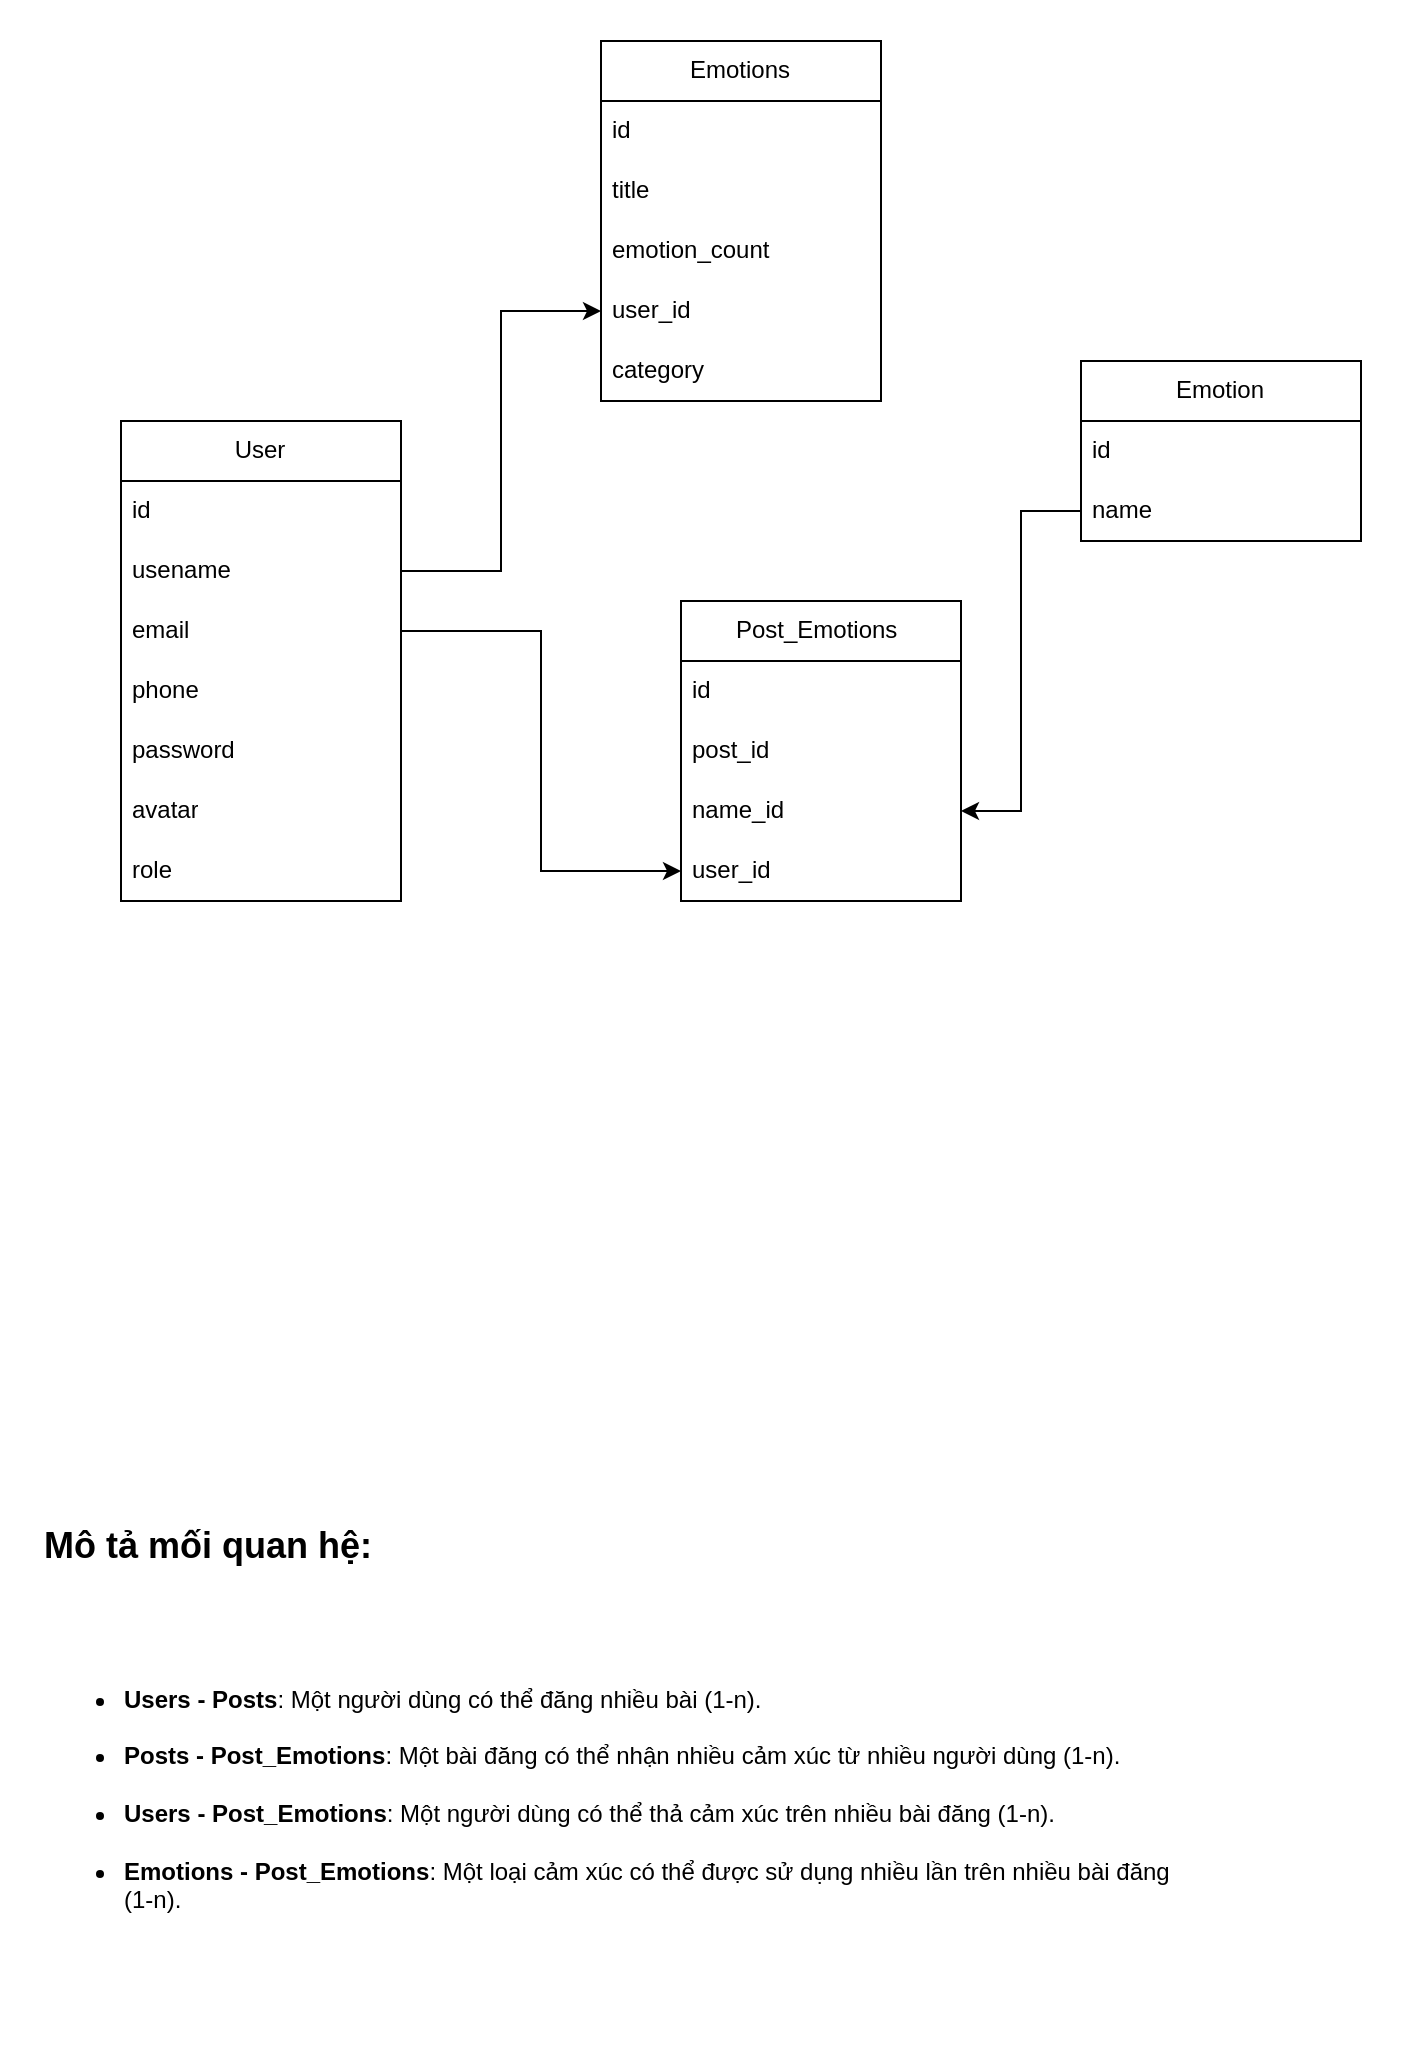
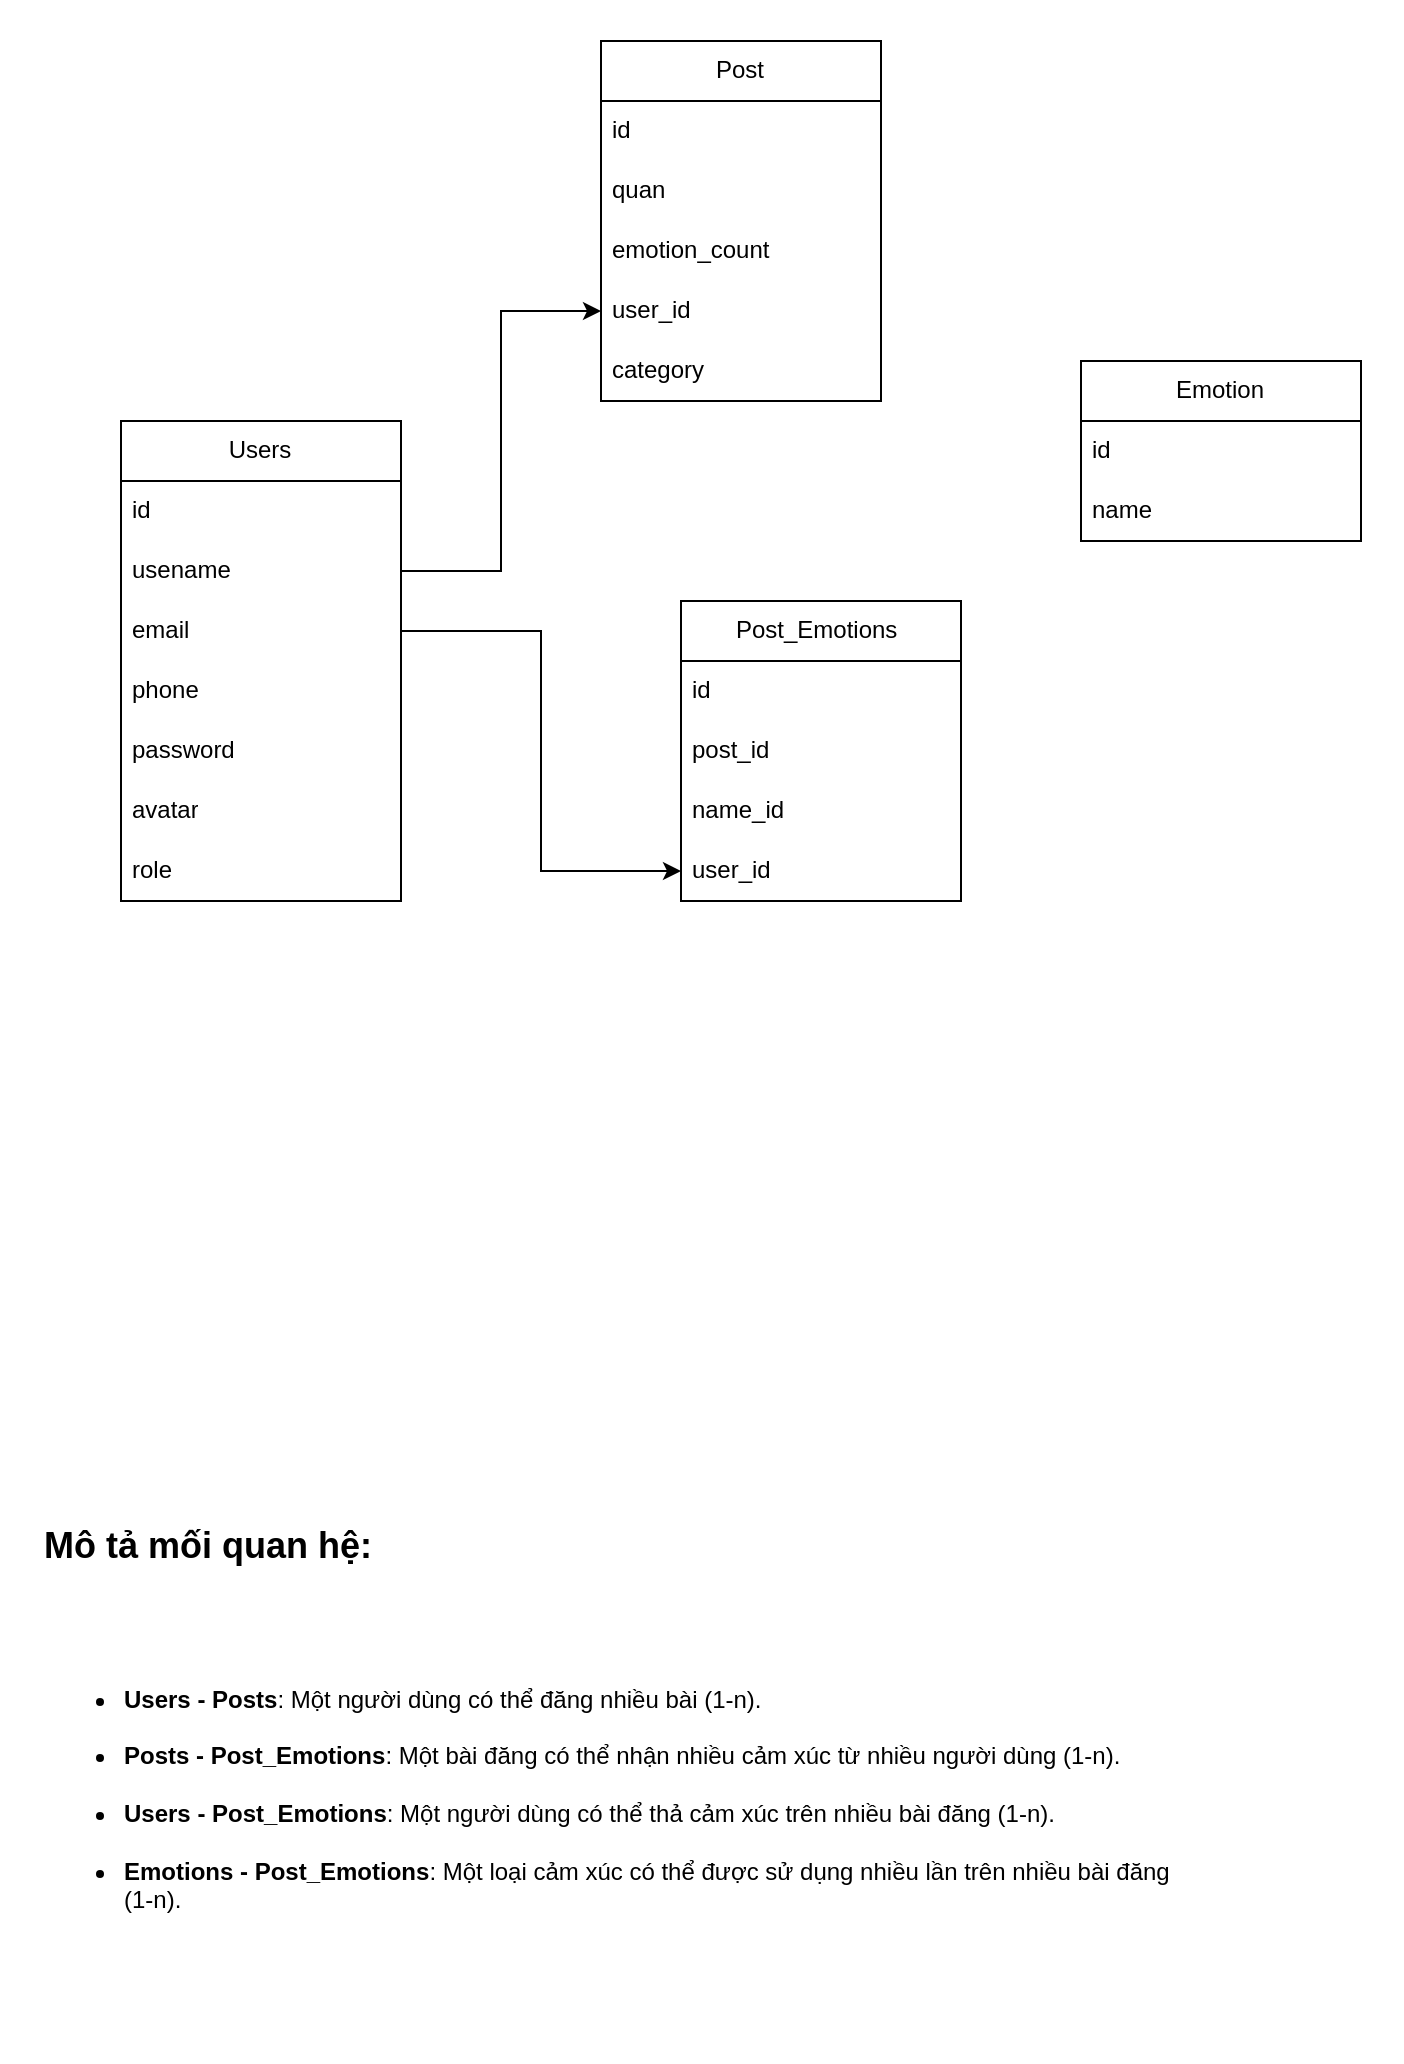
  <mxCell id="0" />
  <mxCell id="1" parent="0" />
- <mxCell id="2" value="User" style="swimlane;fontStyle=0;childLayout=stackLayout;horizontal=1;startSize=30;horizontalStack=0;resizeParent=1;resizeParentMax=0;resizeLast=0;collapsible=1;marginBottom=0;whiteSpace=wrap;html=1;" parent="1" vertex="1"><mxGeometry x="60" y="210" width="140" height="240" as="geometry" /></mxCell>
+ <mxCell id="2" value="Users" style="swimlane;fontStyle=0;childLayout=stackLayout;horizontal=1;startSize=30;horizontalStack=0;resizeParent=1;resizeParentMax=0;resizeLast=0;collapsible=1;marginBottom=0;whiteSpace=wrap;html=1;" parent="1" vertex="1"><mxGeometry x="60" y="210" width="140" height="240" as="geometry" /></mxCell>
  <mxCell id="3" value="id" style="text;strokeColor=none;fillColor=none;align=left;verticalAlign=middle;spacingLeft=4;spacingRight=4;overflow=hidden;points=[[0,0.5],[1,0.5]];portConstraint=eastwest;rotatable=0;whiteSpace=wrap;html=1;" parent="2" vertex="1"><mxGeometry y="30" width="140" height="30" as="geometry" /></mxCell>
  <mxCell id="4" value="usename" style="text;strokeColor=none;fillColor=none;align=left;verticalAlign=middle;spacingLeft=4;spacingRight=4;overflow=hidden;points=[[0,0.5],[1,0.5]];portConstraint=eastwest;rotatable=0;whiteSpace=wrap;html=1;" parent="2" vertex="1"><mxGeometry y="60" width="140" height="30" as="geometry" /></mxCell>
  <mxCell id="5" value="email" style="text;strokeColor=none;fillColor=none;align=left;verticalAlign=middle;spacingLeft=4;spacingRight=4;overflow=hidden;points=[[0,0.5],[1,0.5]];portConstraint=eastwest;rotatable=0;whiteSpace=wrap;html=1;" parent="2" vertex="1"><mxGeometry y="90" width="140" height="30" as="geometry" /></mxCell>
  <mxCell id="6" value="phone&lt;span style=&quot;color: rgba(0, 0, 0, 0); font-family: monospace; font-size: 0px; text-wrap-mode: nowrap;&quot;&gt;%3CmxGraphModel%3E%3Croot%3E%3CmxCell%20id%3D%220%22%2F%3E%3CmxCell%20id%3D%221%22%20parent%3D%220%22%2F%3E%3CmxCell%20id%3D%222%22%20value%3D%22User%22%20style%3D%22swimlane%3BfontStyle%3D0%3BchildLayout%3DstackLayout%3Bhorizontal%3D1%3BstartSize%3D30%3BhorizontalStack%3D0%3BresizeParent%3D1%3BresizeParentMax%3D0%3BresizeLast%3D0%3Bcollapsible%3D1%3BmarginBottom%3D0%3BwhiteSpace%3Dwrap%3Bhtml%3D1%3B%22%20vertex%3D%221%22%20parent%3D%221%22%3E%3CmxGeometry%20x%3D%2260%22%20y%3D%22290%22%20width%3D%22140%22%20height%3D%22120%22%20as%3D%22geometry%22%2F%3E%3C%2FmxCell%3E%3CmxCell%20id%3D%223%22%20value%3D%22Item%201%22%20style%3D%22text%3BstrokeColor%3Dnone%3BfillColor%3Dnone%3Balign%3Dleft%3BverticalAlign%3Dmiddle%3BspacingLeft%3D4%3BspacingRight%3D4%3Boverflow%3Dhidden%3Bpoints%3D%5B%5B0%2C0.5%5D%2C%5B1%2C0.5%5D%5D%3BportConstraint%3Deastwest%3Brotatable%3D0%3BwhiteSpace%3Dwrap%3Bhtml%3D1%3B%22%20vertex%3D%221%22%20parent%3D%222%22%3E%3CmxGeometry%20y%3D%2230%22%20width%3D%22140%22%20height%3D%2230%22%20as%3D%22geometry%22%2F%3E%3C%2FmxCell%3E%3CmxCell%20id%3D%224%22%20value%3D%22Item%202%22%20style%3D%22text%3BstrokeColor%3Dnone%3BfillColor%3Dnone%3Balign%3Dleft%3BverticalAlign%3Dmiddle%3BspacingLeft%3D4%3BspacingRight%3D4%3Boverflow%3Dhidden%3Bpoints%3D%5B%5B0%2C0.5%5D%2C%5B1%2C0.5%5D%5D%3BportConstraint%3Deastwest%3Brotatable%3D0%3BwhiteSpace%3Dwrap%3Bhtml%3D1%3B%22%20vertex%3D%221%22%20parent%3D%222%22%3E%3CmxGeometry%20y%3D%2260%22%20width%3D%22140%22%20height%3D%2230%22%20as%3D%22geometry%22%2F%3E%3C%2FmxCell%3E%3CmxCell%20id%3D%225%22%20value%3D%22Item%203%22%20style%3D%22text%3BstrokeColor%3Dnone%3BfillColor%3Dnone%3Balign%3Dleft%3BverticalAlign%3Dmiddle%3BspacingLeft%3D4%3BspacingRight%3D4%3Boverflow%3Dhidden%3Bpoints%3D%5B%5B0%2C0.5%5D%2C%5B1%2C0.5%5D%5D%3BportConstraint%3Deastwest%3Brotatable%3D0%3BwhiteSpace%3Dwrap%3Bhtml%3D1%3B%22%20vertex%3D%221%22%20parent%3D%222%22%3E%3CmxGeometry%20y%3D%2290%22%20width%3D%22140%22%20height%3D%2230%22%20as%3D%22geometry%22%2F%3E%3C%2FmxCell%3E%3C%2Froot%3E%3C%2FmxGraphModel%3E&lt;/span&gt;" style="text;strokeColor=none;fillColor=none;align=left;verticalAlign=middle;spacingLeft=4;spacingRight=4;overflow=hidden;points=[[0,0.5],[1,0.5]];portConstraint=eastwest;rotatable=0;whiteSpace=wrap;html=1;" parent="2" vertex="1"><mxGeometry y="120" width="140" height="30" as="geometry" /></mxCell>
  <mxCell id="7" value="password" style="text;strokeColor=none;fillColor=none;align=left;verticalAlign=middle;spacingLeft=4;spacingRight=4;overflow=hidden;points=[[0,0.5],[1,0.5]];portConstraint=eastwest;rotatable=0;whiteSpace=wrap;html=1;" parent="2" vertex="1"><mxGeometry y="150" width="140" height="30" as="geometry" /></mxCell>
  <mxCell id="8" value="avatar" style="text;strokeColor=none;fillColor=none;align=left;verticalAlign=middle;spacingLeft=4;spacingRight=4;overflow=hidden;points=[[0,0.5],[1,0.5]];portConstraint=eastwest;rotatable=0;whiteSpace=wrap;html=1;" parent="2" vertex="1"><mxGeometry y="180" width="140" height="30" as="geometry" /></mxCell>
  <mxCell id="9" value="role" style="text;strokeColor=none;fillColor=none;align=left;verticalAlign=middle;spacingLeft=4;spacingRight=4;overflow=hidden;points=[[0,0.5],[1,0.5]];portConstraint=eastwest;rotatable=0;whiteSpace=wrap;html=1;" parent="2" vertex="1"><mxGeometry y="210" width="140" height="30" as="geometry" /></mxCell>
- <mxCell id="10" value="Emotions" style="swimlane;fontStyle=0;childLayout=stackLayout;horizontal=1;startSize=30;horizontalStack=0;resizeParent=1;resizeParentMax=0;resizeLast=0;collapsible=1;marginBottom=0;whiteSpace=wrap;html=1;" parent="1" vertex="1"><mxGeometry x="300" y="20" width="140" height="180" as="geometry" /></mxCell>
+ <mxCell id="10" value="Post" style="swimlane;fontStyle=0;childLayout=stackLayout;horizontal=1;startSize=30;horizontalStack=0;resizeParent=1;resizeParentMax=0;resizeLast=0;collapsible=1;marginBottom=0;whiteSpace=wrap;html=1;" parent="1" vertex="1"><mxGeometry x="300" y="20" width="140" height="180" as="geometry" /></mxCell>
  <mxCell id="11" value="id" style="text;strokeColor=none;fillColor=none;align=left;verticalAlign=middle;spacingLeft=4;spacingRight=4;overflow=hidden;points=[[0,0.5],[1,0.5]];portConstraint=eastwest;rotatable=0;whiteSpace=wrap;html=1;" parent="10" vertex="1"><mxGeometry y="30" width="140" height="30" as="geometry" /></mxCell>
- <mxCell id="12" value="title" style="text;strokeColor=none;fillColor=none;align=left;verticalAlign=middle;spacingLeft=4;spacingRight=4;overflow=hidden;points=[[0,0.5],[1,0.5]];portConstraint=eastwest;rotatable=0;whiteSpace=wrap;html=1;" parent="10" vertex="1"><mxGeometry y="60" width="140" height="30" as="geometry" /></mxCell>
+ <mxCell id="12" value="quan" style="text;strokeColor=none;fillColor=none;align=left;verticalAlign=middle;spacingLeft=4;spacingRight=4;overflow=hidden;points=[[0,0.5],[1,0.5]];portConstraint=eastwest;rotatable=0;whiteSpace=wrap;html=1;" parent="10" vertex="1"><mxGeometry y="60" width="140" height="30" as="geometry" /></mxCell>
  <mxCell id="13" value="emotion_count" style="text;strokeColor=none;fillColor=none;align=left;verticalAlign=middle;spacingLeft=4;spacingRight=4;overflow=hidden;points=[[0,0.5],[1,0.5]];portConstraint=eastwest;rotatable=0;whiteSpace=wrap;html=1;" parent="10" vertex="1"><mxGeometry y="90" width="140" height="30" as="geometry" /></mxCell>
  <mxCell id="14" value="user_id" style="text;strokeColor=none;fillColor=none;align=left;verticalAlign=middle;spacingLeft=4;spacingRight=4;overflow=hidden;points=[[0,0.5],[1,0.5]];portConstraint=eastwest;rotatable=0;whiteSpace=wrap;html=1;" parent="10" vertex="1"><mxGeometry y="120" width="140" height="30" as="geometry" /></mxCell>
  <mxCell id="15" value="category" style="text;strokeColor=none;fillColor=none;align=left;verticalAlign=middle;spacingLeft=4;spacingRight=4;overflow=hidden;points=[[0,0.5],[1,0.5]];portConstraint=eastwest;rotatable=0;whiteSpace=wrap;html=1;" parent="10" vertex="1"><mxGeometry y="150" width="140" height="30" as="geometry" /></mxCell>
  <mxCell id="16" value="&lt;div&gt;Emotion&lt;/div&gt;" style="swimlane;fontStyle=0;childLayout=stackLayout;horizontal=1;startSize=30;horizontalStack=0;resizeParent=1;resizeParentMax=0;resizeLast=0;collapsible=1;marginBottom=0;whiteSpace=wrap;html=1;" parent="1" vertex="1"><mxGeometry x="540" y="180" width="140" height="90" as="geometry" /></mxCell>
  <mxCell id="17" value="id" style="text;strokeColor=none;fillColor=none;align=left;verticalAlign=middle;spacingLeft=4;spacingRight=4;overflow=hidden;points=[[0,0.5],[1,0.5]];portConstraint=eastwest;rotatable=0;whiteSpace=wrap;html=1;" parent="16" vertex="1"><mxGeometry y="30" width="140" height="30" as="geometry" /></mxCell>
  <mxCell id="18" value="name" style="text;strokeColor=none;fillColor=none;align=left;verticalAlign=middle;spacingLeft=4;spacingRight=4;overflow=hidden;points=[[0,0.5],[1,0.5]];portConstraint=eastwest;rotatable=0;whiteSpace=wrap;html=1;" parent="16" vertex="1"><mxGeometry y="60" width="140" height="30" as="geometry" /></mxCell>
  <mxCell id="19" value="&lt;div&gt;Post_Emotions&amp;nbsp;&lt;/div&gt;" style="swimlane;fontStyle=0;childLayout=stackLayout;horizontal=1;startSize=30;horizontalStack=0;resizeParent=1;resizeParentMax=0;resizeLast=0;collapsible=1;marginBottom=0;whiteSpace=wrap;html=1;" parent="1" vertex="1"><mxGeometry x="340" y="300" width="140" height="150" as="geometry" /></mxCell>
  <mxCell id="20" value="id" style="text;strokeColor=none;fillColor=none;align=left;verticalAlign=middle;spacingLeft=4;spacingRight=4;overflow=hidden;points=[[0,0.5],[1,0.5]];portConstraint=eastwest;rotatable=0;whiteSpace=wrap;html=1;" parent="19" vertex="1"><mxGeometry y="30" width="140" height="30" as="geometry" /></mxCell>
  <mxCell id="21" value="post_id" style="text;strokeColor=none;fillColor=none;align=left;verticalAlign=middle;spacingLeft=4;spacingRight=4;overflow=hidden;points=[[0,0.5],[1,0.5]];portConstraint=eastwest;rotatable=0;whiteSpace=wrap;html=1;" parent="19" vertex="1"><mxGeometry y="60" width="140" height="30" as="geometry" /></mxCell>
  <mxCell id="22" value="name_id" style="text;strokeColor=none;fillColor=none;align=left;verticalAlign=middle;spacingLeft=4;spacingRight=4;overflow=hidden;points=[[0,0.5],[1,0.5]];portConstraint=eastwest;rotatable=0;whiteSpace=wrap;html=1;" parent="19" vertex="1"><mxGeometry y="90" width="140" height="30" as="geometry" /></mxCell>
  <mxCell id="23" value="user_id" style="text;strokeColor=none;fillColor=none;align=left;verticalAlign=middle;spacingLeft=4;spacingRight=4;overflow=hidden;points=[[0,0.5],[1,0.5]];portConstraint=eastwest;rotatable=0;whiteSpace=wrap;html=1;" parent="19" vertex="1"><mxGeometry y="120" width="140" height="30" as="geometry" /></mxCell>
  <mxCell id="24" value="&lt;h1 style=&quot;margin-top: 0px;&quot;&gt;&lt;span style=&quot;background-color: transparent; color: light-dark(rgb(0, 0, 0), rgb(255, 255, 255));&quot;&gt;&lt;font style=&quot;font-size: 18px;&quot;&gt;Mô tả mối quan hệ:&lt;/font&gt;&lt;/span&gt;&lt;/h1&gt;&lt;div&gt;&lt;br&gt;&lt;ul class=&quot;marker:text-secondary&quot; dir=&quot;auto&quot;&gt;&lt;br&gt;&lt;li class=&quot;break-words&quot;&gt;&lt;strong&gt;Users - Posts&lt;/strong&gt;: Một người dùng có thể đăng nhiều bài (1-n).&lt;/li&gt;&lt;br&gt;&lt;li class=&quot;break-words&quot;&gt;&lt;strong&gt;Posts - Post_Emotions&lt;/strong&gt;: Một bài đăng có thể nhận nhiều cảm xúc từ nhiều người dùng (1-n).&lt;/li&gt;&lt;br&gt;&lt;li class=&quot;break-words&quot;&gt;&lt;strong&gt;Users - Post_Emotions&lt;/strong&gt;: Một người dùng có thể thả cảm xúc trên nhiều bài đăng (1-n).&lt;/li&gt;&lt;br&gt;&lt;li class=&quot;break-words&quot;&gt;&lt;strong&gt;Emotions - Post_Emotions&lt;/strong&gt;: Một loại cảm xúc có thể được sử dụng nhiều lần trên nhiều bài đăng (1-n).&lt;/li&gt;&lt;/ul&gt;&lt;/div&gt;" style="text;html=1;whiteSpace=wrap;overflow=hidden;rounded=0;" parent="1" vertex="1"><mxGeometry x="20" y="750" width="570" height="260" as="geometry" /></mxCell>
  <mxCell id="25" style="edgeStyle=orthogonalEdgeStyle;rounded=0;orthogonalLoop=1;jettySize=auto;html=1;exitX=1;exitY=0.5;exitDx=0;exitDy=0;" parent="1" source="4" target="14" edge="1"><mxGeometry relative="1" as="geometry" /></mxCell>
  <mxCell id="26" style="edgeStyle=orthogonalEdgeStyle;rounded=0;orthogonalLoop=1;jettySize=auto;html=1;" parent="1" source="5" target="23" edge="1"><mxGeometry relative="1" as="geometry" /></mxCell>
- <mxCell id="27" style="edgeStyle=orthogonalEdgeStyle;rounded=0;orthogonalLoop=1;jettySize=auto;html=1;" parent="1" source="18" target="22" edge="1"><mxGeometry relative="1" as="geometry" /></mxCell>
